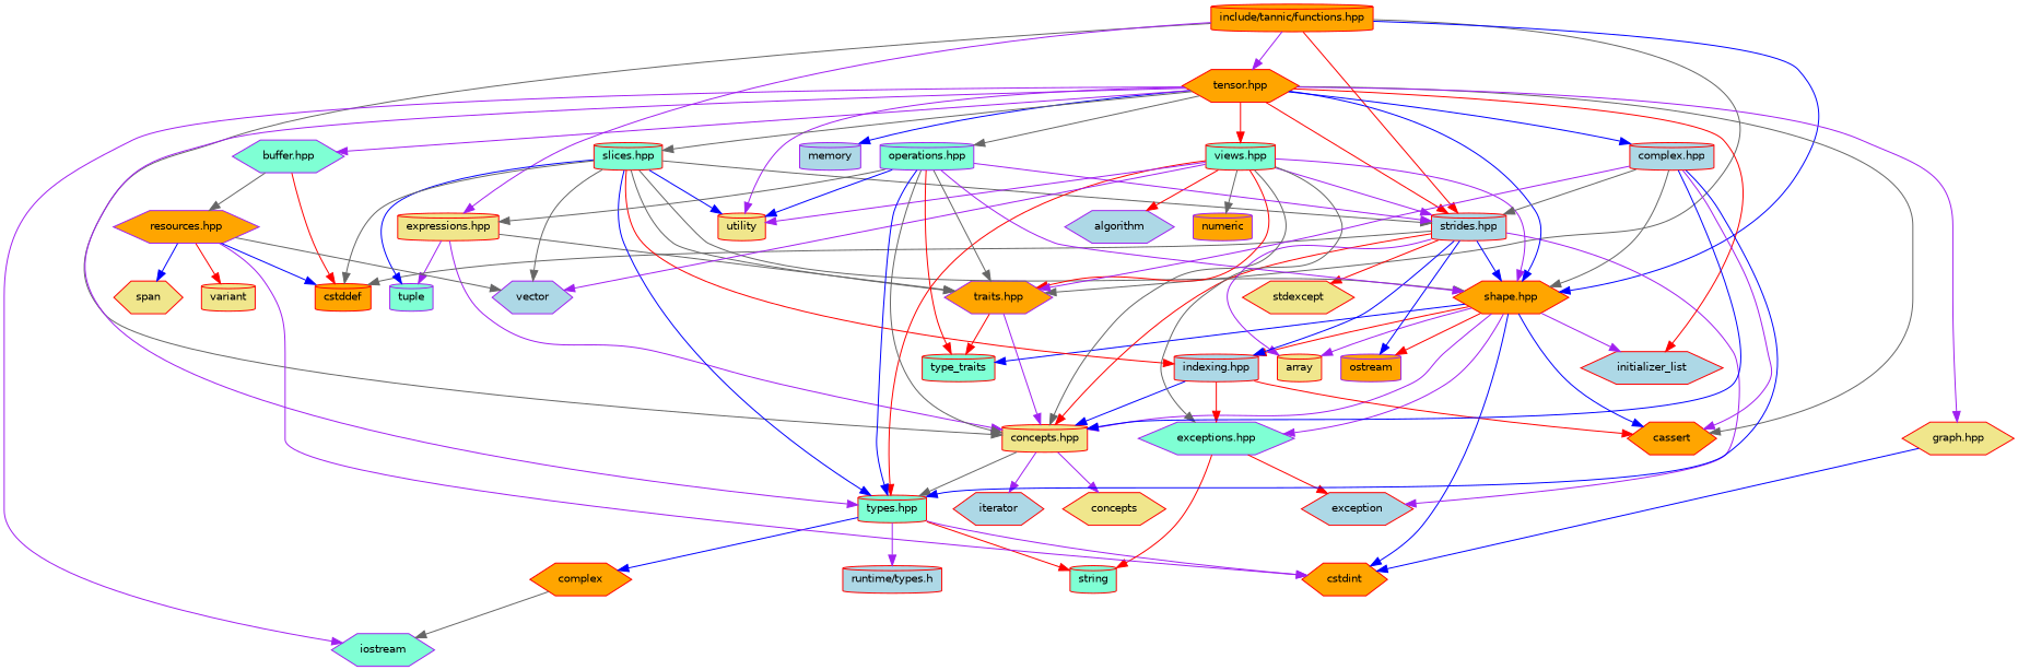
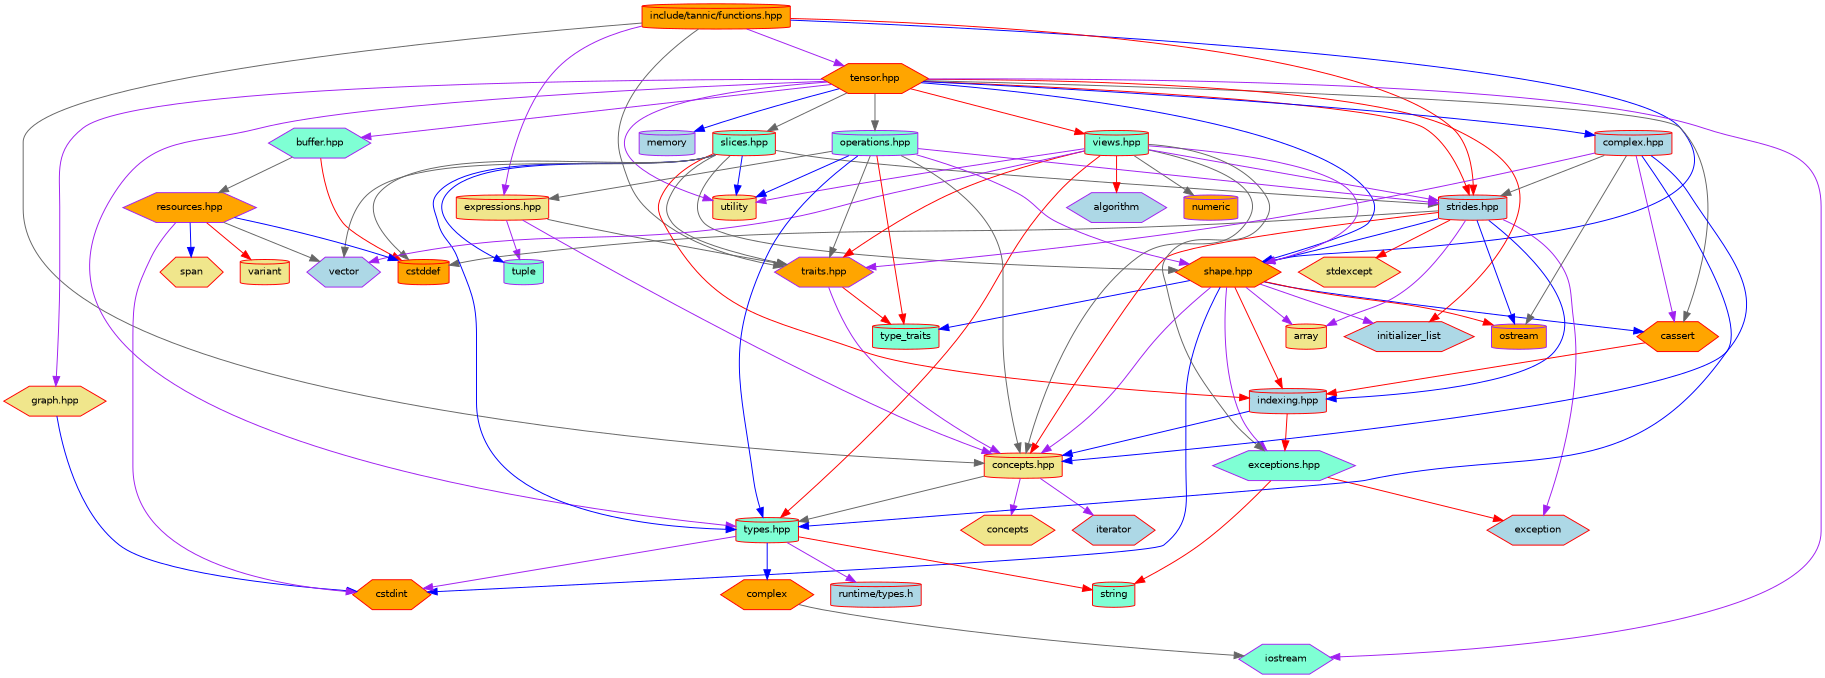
  digraph {
    node [color=red fillcolor=orange fontname=Helvetica fontsize=10 shape=cylinder style=filled]
    edge [color=purple fontname=Helvetica fontsize=10 labelfontname=Helvetica labelfontsize=10 style=solid]
    n1 [fontcolor=black height=0.2 label="include/tannic/functions.hpp" width=0.4]
    n2 [fillcolor=khaki height=0.2 label="concepts.hpp" width=0.4]
    n3 [fillcolor=khaki height=0.2 label="expressions.hpp" width=0.4]
    n4 [color=purple height=0.2 label="traits.hpp" shape=hexagon width=0.4]
    n5 [height=0.2 label="shape.hpp" shape=hexagon width=0.4]
    n6 [fillcolor=lightblue height=0.2 label="strides.hpp" width=0.4]
    n7 [height=0.2 label="tensor.hpp" shape=hexagon width=0.4]
    n8 [fillcolor=khaki height=0.2 label=concepts shape=hexagon width=0.4]
    n9 [fillcolor=lightblue height=0.2 label=iterator shape=hexagon width=0.4]
    n10 [fillcolor=aquamarine height=0.2 label="types.hpp" width=0.4]
    n11 [color=purple fillcolor=aquamarine height=0.2 label=tuple width=0.4]
    n12 [fillcolor=aquamarine height=0.2 label=type_traits width=0.4]
    n13 [height=0.2 label=cstdint shape=hexagon width=0.4]
    n14 [fillcolor=khaki height=0.2 label=array width=0.4]
    n15 [height=0.2 label=cassert shape=hexagon width=0.4]
    n16 [fillcolor=lightblue height=0.2 label=initializer_list shape=hexagon width=0.4]
    n17 [color=purple height=0.2 label=ostream width=0.4]
    n18 [fillcolor=lightblue height=0.2 label="indexing.hpp" width=0.4]
    n19 [color=purple fillcolor=aquamarine height=0.2 label="exceptions.hpp" shape=hexagon width=0.4]
    n20 [fillcolor=lightblue height=0.2 label=exception shape=hexagon width=0.4]
    n21 [height=0.2 label=cstddef width=0.4]
    n22 [fillcolor=khaki height=0.2 label=stdexcept shape=hexagon width=0.4]
    n23 [color=purple fillcolor=aquamarine height=0.2 label=iostream shape=hexagon width=0.4]
    n24 [color=purple fillcolor=lightblue height=0.2 label=memory width=0.4]
    n25 [fillcolor=khaki height=0.2 label=utility width=0.4]
    n26 [color=purple fillcolor=aquamarine height=0.2 label="buffer.hpp" shape=hexagon width=0.4]
    n27 [fillcolor=aquamarine height=0.2 label="slices.hpp" width=0.4]
    n28 [fillcolor=aquamarine height=0.2 label="views.hpp" width=0.4]
    n29 [color=purple fillcolor=aquamarine height=0.2 label="operations.hpp" width=0.4]
    n30 [fillcolor=lightblue height=0.2 label="complex.hpp" width=0.4]
    n31 [fillcolor=khaki height=0.2 label="graph.hpp" shape=hexagon width=0.4]
    n32 [fillcolor=aquamarine height=0.2 label=string width=0.4]
    n33 [height=0.2 label=complex shape=hexagon width=0.4]
    n34 [fillcolor=lightblue height=0.2 label="runtime/types.h" width=0.4]
    n35 [color=purple height=0.2 label="resources.hpp" shape=hexagon width=0.4]
    n36 [color=purple fillcolor=lightblue height=0.2 label=vector shape=hexagon width=0.4]
    n37 [color=purple fillcolor=lightblue height=0.2 label=algorithm shape=hexagon width=0.4]
    n38 [color=purple height=0.2 label=numeric width=0.4]
    n39 [fillcolor=khaki height=0.2 label=span shape=hexagon width=0.4]
    n40 [fillcolor=khaki height=0.2 label=variant width=0.4]
    n1 -> n2 [color=gray40]
    n1 -> n3
    n1 -> n4 [color=gray40]
    n1 -> n5 [color=blue]
    n1 -> n6 [color=red]
    n1 -> n7
    n2 -> n8
    n2 -> n9
    n2 -> n10 [color=gray40]
    n3 -> n2
    n3 -> n4 [color=gray40]
    n3 -> n11
    n4 -> n2
    n4 -> n12 [color=red]
    n5 -> n2
    n5 -> n12 [color=blue]
    n5 -> n13 [color=blue]
    n5 -> n14
    n5 -> n15 [color=blue]
    n5 -> n16
    n5 -> n17 [color=red]
    n5 -> n18 [color=red]
    n5 -> n19
    n6 -> n2 [color=red]
    n6 -> n5 [color=blue]
    n6 -> n14
    n6 -> n17 [color=blue]
    n6 -> n18 [color=blue]
    n6 -> n20
    n6 -> n21 [color=gray40]
    n6 -> n22 [color=red]
    n7 -> n5 [color=blue]
    n7 -> n6 [color=red]
    n7 -> n10
    n7 -> n15 [color=gray40]
    n7 -> n16 [color=red]
    n7 -> n23
    n7 -> n24 [color=blue]
    n7 -> n25
    n7 -> n26
    n7 -> n27 [color=gray40]
    n7 -> n28 [color=red]
    n7 -> n29 [color=gray40]
    n7 -> n30 [color=blue]
    n7 -> n31
    n10 -> n13
    n10 -> n32 [color=red]
    n10 -> n33 [color=blue]
    n10 -> n34
    n18 -> n2 [color=blue]
-   n18 -> n15 [color=red]
+   n15 -> n18 [color=red]
    n18 -> n19 [color=red]
    n19 -> n20 [color=red]
    n19 -> n32 [color=red]
    n26 -> n21 [color=red]
    n26 -> n35 [color=gray40]
    n27 -> n4 [color=gray40]
    n27 -> n5 [color=gray40]
    n27 -> n6 [color=gray40]
    n27 -> n10 [color=blue]
    n27 -> n11 [color=blue]
    n27 -> n18 [color=red]
    n27 -> n21 [color=gray40]
    n27 -> n25 [color=blue]
    n27 -> n36 [color=gray40]
    n28 -> n2 [color=gray40]
    n28 -> n4 [color=red]
    n28 -> n5
    n28 -> n6
    n28 -> n10 [color=red]
    n28 -> n19 [color=gray40]
    n28 -> n25
    n28 -> n36
    n28 -> n37 [color=red]
    n28 -> n38 [color=gray40]
    n29 -> n2 [color=gray40]
    n29 -> n3 [color=gray40]
    n29 -> n4 [color=gray40]
    n29 -> n5
    n29 -> n6
    n29 -> n10 [color=blue]
    n29 -> n12 [color=red]
    n29 -> n25 [color=blue]
    n30 -> n2 [color=blue]
    n30 -> n4
-   n30 -> n5 [color=gray40]
+   n30 -> n17 [color=gray40]
    n30 -> n6 [color=gray40]
    n30 -> n10 [color=blue]
    n30 -> n15
    n31 -> n13 [color=blue]
    n33 -> n23 [color=gray40]
    n35 -> n13
    n35 -> n21 [color=blue]
    n35 -> n36 [color=gray40]
    n35 -> n39 [color=blue]
    n35 -> n40 [color=red]
  }
